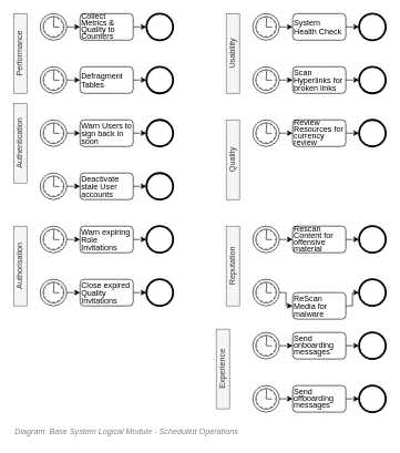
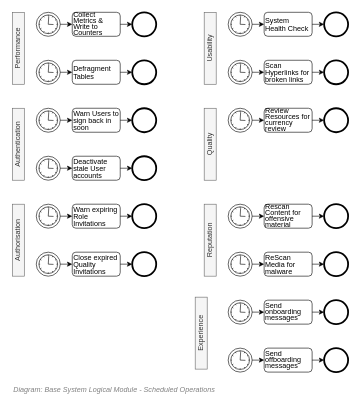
  <mxCell id="0" />
  <mxCell id="1" parent="0" />
  <mxCell id="2" style="edgeStyle=elbowEdgeStyle;rounded=0;orthogonalLoop=1;jettySize=auto;html=1;" parent="1" source="3" target="5" edge="1"><mxGeometry relative="1" as="geometry" /></mxCell>
  <mxCell id="3" value="" style="shape=mxgraph.bpmn.shape;html=1;verticalLabelPosition=bottom;labelBackgroundColor=#ffffff;verticalAlign=top;align=center;perimeter=ellipsePerimeter;outlineConnect=0;outline=standard;symbol=timer;rounded=0;strokeColor=#000000;strokeWidth=1;fillColor=none;" parent="1" vertex="1"><mxGeometry x="60" y="20" width="40" height="40" as="geometry" /></mxCell>
  <mxCell id="4" style="edgeStyle=elbowEdgeStyle;rounded=0;orthogonalLoop=1;jettySize=auto;html=1;entryX=0;entryY=0.5;entryDx=0;entryDy=0;" parent="1" target="6" edge="1"><mxGeometry relative="1" as="geometry"><mxPoint x="200" y="40" as="sourcePoint" /></mxGeometry></mxCell>
- <mxCell id="5" value="&lt;p style=&quot;line-height: 80%&quot;&gt;Collect Metrics &amp;amp; Quality to Counters&lt;/p&gt;" style="shape=ext;rounded=1;html=1;whiteSpace=wrap;strokeColor=#000000;strokeWidth=1;fillColor=none;align=left;" parent="1" vertex="1"><mxGeometry x="120" y="20" width="80" height="40" as="geometry" /></mxCell>
+ <mxCell id="5" value="&lt;p style=&quot;line-height: 80%&quot;&gt;Collect Metrics &amp;amp; Write to Counters&lt;/p&gt;" style="shape=ext;rounded=1;html=1;whiteSpace=wrap;strokeColor=#000000;strokeWidth=1;fillColor=none;align=left;" parent="1" vertex="1"><mxGeometry x="120" y="20" width="80" height="40" as="geometry" /></mxCell>
  <mxCell id="6" value="" style="shape=mxgraph.bpmn.shape;html=1;verticalLabelPosition=bottom;labelBackgroundColor=#ffffff;verticalAlign=top;align=center;perimeter=ellipsePerimeter;outlineConnect=0;outline=end;symbol=general;rounded=0;strokeColor=#000000;strokeWidth=1;fillColor=none;" parent="1" vertex="1"><mxGeometry x="220" y="20" width="40" height="40" as="geometry" /></mxCell>
  <mxCell id="7" style="edgeStyle=elbowEdgeStyle;rounded=0;orthogonalLoop=1;jettySize=auto;html=1;" parent="1" source="8" target="10" edge="1"><mxGeometry relative="1" as="geometry" /></mxCell>
  <mxCell id="8" value="" style="shape=mxgraph.bpmn.shape;html=1;verticalLabelPosition=bottom;labelBackgroundColor=#ffffff;verticalAlign=top;align=center;perimeter=ellipsePerimeter;outlineConnect=0;outline=standard;symbol=timer;rounded=0;strokeColor=#000000;strokeWidth=1;fillColor=none;" parent="1" vertex="1"><mxGeometry x="60" y="100" width="40" height="40" as="geometry" /></mxCell>
  <mxCell id="9" style="edgeStyle=elbowEdgeStyle;rounded=0;orthogonalLoop=1;jettySize=auto;html=1;entryX=0;entryY=0.5;entryDx=0;entryDy=0;" parent="1" target="11" edge="1"><mxGeometry relative="1" as="geometry"><mxPoint x="200" y="120" as="sourcePoint" /></mxGeometry></mxCell>
  <mxCell id="10" value="&lt;p style=&quot;line-height: 100%&quot;&gt;Defragment&amp;nbsp; Tables&lt;/p&gt;" style="shape=ext;rounded=1;html=1;whiteSpace=wrap;strokeColor=#000000;strokeWidth=1;fillColor=none;align=left;" parent="1" vertex="1"><mxGeometry x="120" y="100" width="80" height="40" as="geometry" /></mxCell>
  <mxCell id="11" value="" style="shape=mxgraph.bpmn.shape;html=1;verticalLabelPosition=bottom;labelBackgroundColor=#ffffff;verticalAlign=top;align=center;perimeter=ellipsePerimeter;outlineConnect=0;outline=end;symbol=general;rounded=0;strokeColor=#000000;strokeWidth=1;fillColor=none;" parent="1" vertex="1"><mxGeometry x="220" y="100" width="40" height="40" as="geometry" /></mxCell>
  <mxCell id="12" style="edgeStyle=elbowEdgeStyle;rounded=0;orthogonalLoop=1;jettySize=auto;html=1;" parent="1" source="13" target="15" edge="1"><mxGeometry relative="1" as="geometry" /></mxCell>
  <mxCell id="13" value="" style="shape=mxgraph.bpmn.shape;html=1;verticalLabelPosition=bottom;labelBackgroundColor=#ffffff;verticalAlign=top;align=center;perimeter=ellipsePerimeter;outlineConnect=0;outline=standard;symbol=timer;rounded=0;strokeColor=#000000;strokeWidth=1;fillColor=none;" parent="1" vertex="1"><mxGeometry x="60" y="180" width="40" height="40" as="geometry" /></mxCell>
  <mxCell id="14" style="edgeStyle=elbowEdgeStyle;rounded=0;orthogonalLoop=1;jettySize=auto;html=1;entryX=0;entryY=0.5;entryDx=0;entryDy=0;" parent="1" target="16" edge="1"><mxGeometry relative="1" as="geometry"><mxPoint x="200" y="200" as="sourcePoint" /></mxGeometry></mxCell>
  <mxCell id="15" value="&lt;p style=&quot;line-height: 100%&quot;&gt;Warn Users to sign back in soon&lt;/p&gt;" style="shape=ext;rounded=1;html=1;whiteSpace=wrap;strokeColor=#000000;strokeWidth=1;fillColor=none;align=left;" parent="1" vertex="1"><mxGeometry x="120" y="180" width="80" height="40" as="geometry" /></mxCell>
  <mxCell id="16" value="" style="shape=mxgraph.bpmn.shape;html=1;verticalLabelPosition=bottom;labelBackgroundColor=#ffffff;verticalAlign=top;align=center;perimeter=ellipsePerimeter;outlineConnect=0;outline=end;symbol=general;rounded=0;strokeColor=#000000;strokeWidth=1;fillColor=none;" parent="1" vertex="1"><mxGeometry x="220" y="180" width="40" height="40" as="geometry" /></mxCell>
  <mxCell id="17" style="edgeStyle=elbowEdgeStyle;rounded=0;orthogonalLoop=1;jettySize=auto;html=1;" parent="1" source="18" target="20" edge="1"><mxGeometry relative="1" as="geometry" /></mxCell>
  <mxCell id="18" value="" style="shape=mxgraph.bpmn.shape;html=1;verticalLabelPosition=bottom;labelBackgroundColor=#ffffff;verticalAlign=top;align=center;perimeter=ellipsePerimeter;outlineConnect=0;outline=standard;symbol=timer;rounded=0;strokeColor=#000000;strokeWidth=1;fillColor=none;" parent="1" vertex="1"><mxGeometry x="60" y="260" width="40" height="40" as="geometry" /></mxCell>
  <mxCell id="19" style="edgeStyle=elbowEdgeStyle;rounded=0;orthogonalLoop=1;jettySize=auto;html=1;entryX=0;entryY=0.5;entryDx=0;entryDy=0;" parent="1" target="21" edge="1"><mxGeometry relative="1" as="geometry"><mxPoint x="200" y="280" as="sourcePoint" /></mxGeometry></mxCell>
  <mxCell id="20" value="&lt;p style=&quot;line-height: 100%&quot;&gt;Deactivate stale User accounts&lt;/p&gt;" style="shape=ext;rounded=1;html=1;whiteSpace=wrap;strokeColor=#000000;strokeWidth=1;fillColor=none;align=left;" parent="1" vertex="1"><mxGeometry x="120" y="260" width="80" height="40" as="geometry" /></mxCell>
  <mxCell id="21" value="" style="shape=mxgraph.bpmn.shape;html=1;verticalLabelPosition=bottom;labelBackgroundColor=#ffffff;verticalAlign=top;align=center;perimeter=ellipsePerimeter;outlineConnect=0;outline=end;symbol=general;rounded=0;strokeColor=#000000;strokeWidth=1;fillColor=none;" parent="1" vertex="1"><mxGeometry x="220" y="260" width="40" height="40" as="geometry" /></mxCell>
  <mxCell id="22" style="edgeStyle=elbowEdgeStyle;rounded=0;orthogonalLoop=1;jettySize=auto;html=1;" parent="1" source="23" target="25" edge="1"><mxGeometry relative="1" as="geometry" /></mxCell>
  <mxCell id="23" value="" style="shape=mxgraph.bpmn.shape;html=1;verticalLabelPosition=bottom;labelBackgroundColor=#ffffff;verticalAlign=top;align=center;perimeter=ellipsePerimeter;outlineConnect=0;outline=standard;symbol=timer;rounded=0;strokeColor=#000000;strokeWidth=1;fillColor=none;" parent="1" vertex="1"><mxGeometry x="60" y="340" width="40" height="40" as="geometry" /></mxCell>
  <mxCell id="24" style="edgeStyle=elbowEdgeStyle;rounded=0;orthogonalLoop=1;jettySize=auto;html=1;entryX=0;entryY=0.5;entryDx=0;entryDy=0;" parent="1" target="26" edge="1"><mxGeometry relative="1" as="geometry"><mxPoint x="200" y="360" as="sourcePoint" /></mxGeometry></mxCell>
  <mxCell id="25" value="&lt;p style=&quot;line-height: 100%&quot;&gt;Warn expiring Role Invitations&lt;/p&gt;" style="shape=ext;rounded=1;html=1;whiteSpace=wrap;strokeColor=#000000;strokeWidth=1;fillColor=none;align=left;" parent="1" vertex="1"><mxGeometry x="120" y="340" width="80" height="40" as="geometry" /></mxCell>
  <mxCell id="26" value="" style="shape=mxgraph.bpmn.shape;html=1;verticalLabelPosition=bottom;labelBackgroundColor=#ffffff;verticalAlign=top;align=center;perimeter=ellipsePerimeter;outlineConnect=0;outline=end;symbol=general;rounded=0;strokeColor=#000000;strokeWidth=1;fillColor=none;" parent="1" vertex="1"><mxGeometry x="220" y="340" width="40" height="40" as="geometry" /></mxCell>
  <mxCell id="27" style="edgeStyle=elbowEdgeStyle;rounded=0;orthogonalLoop=1;jettySize=auto;html=1;" parent="1" source="28" target="30" edge="1"><mxGeometry relative="1" as="geometry" /></mxCell>
  <mxCell id="28" value="" style="shape=mxgraph.bpmn.shape;html=1;verticalLabelPosition=bottom;labelBackgroundColor=#ffffff;verticalAlign=top;align=center;perimeter=ellipsePerimeter;outlineConnect=0;outline=standard;symbol=timer;rounded=0;strokeColor=#000000;strokeWidth=1;fillColor=none;" parent="1" vertex="1"><mxGeometry x="60" y="420" width="40" height="40" as="geometry" /></mxCell>
  <mxCell id="29" style="edgeStyle=elbowEdgeStyle;rounded=0;orthogonalLoop=1;jettySize=auto;html=1;entryX=0;entryY=0.5;entryDx=0;entryDy=0;" parent="1" target="31" edge="1"><mxGeometry relative="1" as="geometry"><mxPoint x="200" y="440" as="sourcePoint" /></mxGeometry></mxCell>
  <mxCell id="30" value="&lt;p style=&quot;line-height: 100%&quot;&gt;Close expired Quality Invitations&lt;/p&gt;" style="shape=ext;rounded=1;html=1;whiteSpace=wrap;strokeColor=#000000;strokeWidth=1;fillColor=none;align=left;" parent="1" vertex="1"><mxGeometry x="120" y="420" width="80" height="40" as="geometry" /></mxCell>
  <mxCell id="31" value="" style="shape=mxgraph.bpmn.shape;html=1;verticalLabelPosition=bottom;labelBackgroundColor=#ffffff;verticalAlign=top;align=center;perimeter=ellipsePerimeter;outlineConnect=0;outline=end;symbol=general;rounded=0;strokeColor=#000000;strokeWidth=1;fillColor=none;" parent="1" vertex="1"><mxGeometry x="220" y="420" width="40" height="40" as="geometry" /></mxCell>
  <mxCell id="32" style="edgeStyle=elbowEdgeStyle;rounded=0;orthogonalLoop=1;jettySize=auto;html=1;" parent="1" source="33" target="35" edge="1"><mxGeometry relative="1" as="geometry" /></mxCell>
  <mxCell id="33" value="" style="shape=mxgraph.bpmn.shape;html=1;verticalLabelPosition=bottom;labelBackgroundColor=#ffffff;verticalAlign=top;align=center;perimeter=ellipsePerimeter;outlineConnect=0;outline=standard;symbol=timer;rounded=0;strokeColor=#000000;strokeWidth=1;fillColor=none;" parent="1" vertex="1"><mxGeometry x="380" y="20" width="40" height="40" as="geometry" /></mxCell>
  <mxCell id="34" style="edgeStyle=elbowEdgeStyle;rounded=0;orthogonalLoop=1;jettySize=auto;html=1;entryX=0;entryY=0.5;entryDx=0;entryDy=0;" parent="1" source="35" target="36" edge="1"><mxGeometry relative="1" as="geometry" /></mxCell>
  <mxCell id="35" value="&lt;p style=&quot;line-height: 100%&quot;&gt;System Health Check&lt;/p&gt;" style="shape=ext;rounded=1;html=1;whiteSpace=wrap;strokeColor=#000000;strokeWidth=1;fillColor=none;align=left;" parent="1" vertex="1"><mxGeometry x="440" y="20" width="80" height="40" as="geometry" /></mxCell>
  <mxCell id="36" value="" style="shape=mxgraph.bpmn.shape;html=1;verticalLabelPosition=bottom;labelBackgroundColor=#ffffff;verticalAlign=top;align=center;perimeter=ellipsePerimeter;outlineConnect=0;outline=end;symbol=general;rounded=0;strokeColor=#000000;strokeWidth=1;fillColor=none;" parent="1" vertex="1"><mxGeometry x="540" y="20" width="40" height="40" as="geometry" /></mxCell>
  <mxCell id="37" style="edgeStyle=elbowEdgeStyle;rounded=0;orthogonalLoop=1;jettySize=auto;html=1;" parent="1" source="38" target="40" edge="1"><mxGeometry relative="1" as="geometry" /></mxCell>
  <mxCell id="38" value="" style="shape=mxgraph.bpmn.shape;html=1;verticalLabelPosition=bottom;labelBackgroundColor=#ffffff;verticalAlign=top;align=center;perimeter=ellipsePerimeter;outlineConnect=0;outline=standard;symbol=timer;rounded=0;strokeColor=#000000;strokeWidth=1;fillColor=none;" parent="1" vertex="1"><mxGeometry x="380" y="180" width="40" height="40" as="geometry" /></mxCell>
  <mxCell id="39" style="edgeStyle=elbowEdgeStyle;rounded=0;orthogonalLoop=1;jettySize=auto;html=1;entryX=0;entryY=0.5;entryDx=0;entryDy=0;" parent="1" source="40" target="41" edge="1"><mxGeometry relative="1" as="geometry" /></mxCell>
  <mxCell id="40" value="&lt;p style=&quot;line-height: 80%&quot;&gt;Review Resources for currency review&lt;/p&gt;" style="shape=ext;rounded=1;html=1;whiteSpace=wrap;strokeColor=#000000;strokeWidth=1;fillColor=none;align=left;" parent="1" vertex="1"><mxGeometry x="440" y="180" width="80" height="40" as="geometry" /></mxCell>
  <mxCell id="41" value="" style="shape=mxgraph.bpmn.shape;html=1;verticalLabelPosition=bottom;labelBackgroundColor=#ffffff;verticalAlign=top;align=center;perimeter=ellipsePerimeter;outlineConnect=0;outline=end;symbol=general;rounded=0;strokeColor=#000000;strokeWidth=1;fillColor=none;" parent="1" vertex="1"><mxGeometry x="540" y="180" width="40" height="40" as="geometry" /></mxCell>
  <mxCell id="42" style="edgeStyle=elbowEdgeStyle;rounded=0;orthogonalLoop=1;jettySize=auto;html=1;" parent="1" source="43" target="45" edge="1"><mxGeometry relative="1" as="geometry" /></mxCell>
  <mxCell id="43" value="" style="shape=mxgraph.bpmn.shape;html=1;verticalLabelPosition=bottom;labelBackgroundColor=#ffffff;verticalAlign=top;align=center;perimeter=ellipsePerimeter;outlineConnect=0;outline=standard;symbol=timer;rounded=0;strokeColor=#000000;strokeWidth=1;fillColor=none;" parent="1" vertex="1"><mxGeometry x="380" y="420" width="40" height="40" as="geometry" /></mxCell>
  <mxCell id="44" style="edgeStyle=elbowEdgeStyle;rounded=0;orthogonalLoop=1;jettySize=auto;html=1;entryX=0;entryY=0.5;entryDx=0;entryDy=0;" parent="1" source="45" target="46" edge="1"><mxGeometry relative="1" as="geometry" /></mxCell>
- <mxCell id="45" value="&lt;p style=&quot;line-height: 100%&quot;&gt;ReScan Media for malware&amp;nbsp;&lt;/p&gt;" style="shape=ext;rounded=1;html=1;whiteSpace=wrap;strokeColor=#000000;strokeWidth=1;fillColor=none;align=left;" parent="1" vertex="1"><mxGeometry x="440" y="440" width="80" height="40" as="geometry" /></mxCell>
+ <mxCell id="45" value="&lt;p style=&quot;line-height: 100%&quot;&gt;ReScan Media for malware&amp;nbsp;&lt;/p&gt;" style="shape=ext;rounded=1;html=1;whiteSpace=wrap;strokeColor=#000000;strokeWidth=1;fillColor=none;align=left;" parent="1" vertex="1"><mxGeometry x="440" y="420" width="80" height="40" as="geometry" /></mxCell>
  <mxCell id="46" value="" style="shape=mxgraph.bpmn.shape;html=1;verticalLabelPosition=bottom;labelBackgroundColor=#ffffff;verticalAlign=top;align=center;perimeter=ellipsePerimeter;outlineConnect=0;outline=end;symbol=general;rounded=0;strokeColor=#000000;strokeWidth=1;fillColor=none;" parent="1" vertex="1"><mxGeometry x="540" y="420" width="40" height="40" as="geometry" /></mxCell>
- <mxCell id="47" value="Authentication" style="rounded=0;whiteSpace=wrap;html=1;strokeColor=#666666;strokeWidth=1;fillColor=#f5f5f5;align=center;horizontal=0;fontColor=#333333;" parent="1" vertex="1"><mxGeometry x="20" y="155" width="20" height="120" as="geometry" /></mxCell>
+ <mxCell id="47" value="Authentication" style="rounded=0;whiteSpace=wrap;html=1;strokeColor=#666666;strokeWidth=1;fillColor=#f5f5f5;align=center;horizontal=0;fontColor=#333333;" parent="1" vertex="1"><mxGeometry x="20" y="180" width="20" height="120" as="geometry" /></mxCell>
  <mxCell id="48" value="Authorisation" style="rounded=0;whiteSpace=wrap;html=1;strokeColor=#666666;strokeWidth=1;fillColor=#f5f5f5;align=center;horizontal=0;fontColor=#333333;" parent="1" vertex="1"><mxGeometry x="20" y="340" width="20" height="120" as="geometry" /></mxCell>
  <mxCell id="49" value="Performance" style="rounded=0;whiteSpace=wrap;html=1;strokeColor=#666666;strokeWidth=1;fillColor=#f5f5f5;align=center;horizontal=0;fontColor=#333333;" parent="1" vertex="1"><mxGeometry x="20" y="20" width="20" height="120" as="geometry" /></mxCell>
  <mxCell id="50" value="Usability" style="rounded=0;whiteSpace=wrap;html=1;strokeColor=#666666;strokeWidth=1;fillColor=#f5f5f5;align=center;horizontal=0;fontColor=#333333;" parent="1" vertex="1"><mxGeometry x="340" y="20" width="20" height="120" as="geometry" /></mxCell>
  <mxCell id="51" value="Quality" style="rounded=0;whiteSpace=wrap;html=1;strokeColor=#666666;strokeWidth=1;fillColor=#f5f5f5;align=center;horizontal=0;fontColor=#333333;" parent="1" vertex="1"><mxGeometry x="340" y="180" width="20" height="120" as="geometry" /></mxCell>
  <mxCell id="52" value="Reputation" style="rounded=0;whiteSpace=wrap;html=1;strokeColor=#666666;strokeWidth=1;fillColor=#f5f5f5;align=center;horizontal=0;fontColor=#333333;" parent="1" vertex="1"><mxGeometry x="340" y="340" width="20" height="120" as="geometry" /></mxCell>
  <mxCell id="53" style="edgeStyle=elbowEdgeStyle;rounded=0;orthogonalLoop=1;jettySize=auto;html=1;" parent="1" source="54" target="56" edge="1"><mxGeometry relative="1" as="geometry" /></mxCell>
  <mxCell id="54" value="" style="shape=mxgraph.bpmn.shape;html=1;verticalLabelPosition=bottom;labelBackgroundColor=#ffffff;verticalAlign=top;align=center;perimeter=ellipsePerimeter;outlineConnect=0;outline=standard;symbol=timer;rounded=0;strokeColor=#000000;strokeWidth=1;fillColor=none;" parent="1" vertex="1"><mxGeometry x="380" y="340" width="40" height="40" as="geometry" /></mxCell>
  <mxCell id="55" style="edgeStyle=elbowEdgeStyle;rounded=0;orthogonalLoop=1;jettySize=auto;html=1;entryX=0;entryY=0.5;entryDx=0;entryDy=0;" parent="1" source="56" target="57" edge="1"><mxGeometry relative="1" as="geometry" /></mxCell>
  <mxCell id="56" value="&lt;p style=&quot;line-height: 80%&quot;&gt;Rescan Content for offensive material&lt;/p&gt;" style="shape=ext;rounded=1;html=1;whiteSpace=wrap;strokeColor=#000000;strokeWidth=1;fillColor=none;align=left;" parent="1" vertex="1"><mxGeometry x="440" y="340" width="80" height="40" as="geometry" /></mxCell>
  <mxCell id="57" value="" style="shape=mxgraph.bpmn.shape;html=1;verticalLabelPosition=bottom;labelBackgroundColor=#ffffff;verticalAlign=top;align=center;perimeter=ellipsePerimeter;outlineConnect=0;outline=end;symbol=general;rounded=0;strokeColor=#000000;strokeWidth=1;fillColor=none;" parent="1" vertex="1"><mxGeometry x="540" y="340" width="40" height="40" as="geometry" /></mxCell>
  <mxCell id="58" value="&lt;font style=&quot;font-size: 12px&quot;&gt;Diagram: Base System Logical Module - Scheduled Operations&lt;/font&gt;" style="text;strokeColor=none;fillColor=none;html=1;fontSize=12;fontStyle=2;verticalAlign=middle;align=left;shadow=0;glass=0;comic=0;opacity=30;fontColor=#808080;" parent="1" vertex="1"><mxGeometry x="20" y="640" width="480" height="20" as="geometry" /></mxCell>
  <mxCell id="59" style="edgeStyle=elbowEdgeStyle;rounded=0;orthogonalLoop=1;jettySize=auto;html=1;" parent="1" source="60" target="62" edge="1"><mxGeometry relative="1" as="geometry" /></mxCell>
  <mxCell id="60" value="" style="shape=mxgraph.bpmn.shape;html=1;verticalLabelPosition=bottom;labelBackgroundColor=#ffffff;verticalAlign=top;align=center;perimeter=ellipsePerimeter;outlineConnect=0;outline=standard;symbol=timer;rounded=0;strokeColor=#000000;strokeWidth=1;fillColor=none;" parent="1" vertex="1"><mxGeometry x="380" y="100" width="40" height="40" as="geometry" /></mxCell>
  <mxCell id="61" style="edgeStyle=elbowEdgeStyle;rounded=0;orthogonalLoop=1;jettySize=auto;html=1;entryX=0;entryY=0.5;entryDx=0;entryDy=0;" parent="1" source="62" target="63" edge="1"><mxGeometry relative="1" as="geometry" /></mxCell>
  <mxCell id="62" value="&lt;p style=&quot;line-height: 100%&quot;&gt;Scan Hyperlinks for broken links&lt;/p&gt;" style="shape=ext;rounded=1;html=1;whiteSpace=wrap;strokeColor=#000000;strokeWidth=1;fillColor=none;align=left;" parent="1" vertex="1"><mxGeometry x="440" y="100" width="80" height="40" as="geometry" /></mxCell>
  <mxCell id="63" value="" style="shape=mxgraph.bpmn.shape;html=1;verticalLabelPosition=bottom;labelBackgroundColor=#ffffff;verticalAlign=top;align=center;perimeter=ellipsePerimeter;outlineConnect=0;outline=end;symbol=general;rounded=0;strokeColor=#000000;strokeWidth=1;fillColor=none;" parent="1" vertex="1"><mxGeometry x="540" y="100" width="40" height="40" as="geometry" /></mxCell>
  <mxCell id="64" style="edgeStyle=elbowEdgeStyle;rounded=0;orthogonalLoop=1;jettySize=auto;html=1;" parent="1" source="65" target="67" edge="1"><mxGeometry relative="1" as="geometry" /></mxCell>
  <mxCell id="65" value="" style="shape=mxgraph.bpmn.shape;html=1;verticalLabelPosition=bottom;labelBackgroundColor=#ffffff;verticalAlign=top;align=center;perimeter=ellipsePerimeter;outlineConnect=0;outline=standard;symbol=timer;rounded=0;strokeColor=#000000;strokeWidth=1;fillColor=none;" parent="1" vertex="1"><mxGeometry x="380" y="500" width="40" height="40" as="geometry" /></mxCell>
  <mxCell id="66" style="edgeStyle=elbowEdgeStyle;rounded=0;orthogonalLoop=1;jettySize=auto;html=1;entryX=0;entryY=0.5;entryDx=0;entryDy=0;" parent="1" source="67" target="68" edge="1"><mxGeometry relative="1" as="geometry" /></mxCell>
  <mxCell id="67" value="&lt;p style=&quot;line-height: 80%&quot;&gt;Send onboarding messages&lt;/p&gt;" style="shape=ext;rounded=1;html=1;whiteSpace=wrap;strokeColor=#000000;strokeWidth=1;fillColor=none;align=left;" parent="1" vertex="1"><mxGeometry x="440" y="500" width="80" height="40" as="geometry" /></mxCell>
  <mxCell id="68" value="" style="shape=mxgraph.bpmn.shape;html=1;verticalLabelPosition=bottom;labelBackgroundColor=#ffffff;verticalAlign=top;align=center;perimeter=ellipsePerimeter;outlineConnect=0;outline=end;symbol=general;rounded=0;strokeColor=#000000;strokeWidth=1;fillColor=none;" parent="1" vertex="1"><mxGeometry x="540" y="500" width="40" height="40" as="geometry" /></mxCell>
  <mxCell id="69" style="edgeStyle=elbowEdgeStyle;rounded=0;orthogonalLoop=1;jettySize=auto;html=1;" parent="1" source="70" target="72" edge="1"><mxGeometry relative="1" as="geometry" /></mxCell>
  <mxCell id="70" value="" style="shape=mxgraph.bpmn.shape;html=1;verticalLabelPosition=bottom;labelBackgroundColor=#ffffff;verticalAlign=top;align=center;perimeter=ellipsePerimeter;outlineConnect=0;outline=standard;symbol=timer;rounded=0;strokeColor=#000000;strokeWidth=1;fillColor=none;" parent="1" vertex="1"><mxGeometry x="380" y="580" width="40" height="40" as="geometry" /></mxCell>
  <mxCell id="71" style="edgeStyle=elbowEdgeStyle;rounded=0;orthogonalLoop=1;jettySize=auto;html=1;entryX=0;entryY=0.5;entryDx=0;entryDy=0;" parent="1" source="72" target="73" edge="1"><mxGeometry relative="1" as="geometry" /></mxCell>
  <mxCell id="72" value="&lt;p style=&quot;line-height: 80%&quot;&gt;Send offboarding messages&lt;/p&gt;" style="shape=ext;rounded=1;html=1;whiteSpace=wrap;strokeColor=#000000;strokeWidth=1;fillColor=none;align=left;" parent="1" vertex="1"><mxGeometry x="440" y="580" width="80" height="40" as="geometry" /></mxCell>
  <mxCell id="73" value="" style="shape=mxgraph.bpmn.shape;html=1;verticalLabelPosition=bottom;labelBackgroundColor=#ffffff;verticalAlign=top;align=center;perimeter=ellipsePerimeter;outlineConnect=0;outline=end;symbol=general;rounded=0;strokeColor=#000000;strokeWidth=1;fillColor=none;" parent="1" vertex="1"><mxGeometry x="540" y="580" width="40" height="40" as="geometry" /></mxCell>
  <mxCell id="74" value="Experience" style="rounded=0;whiteSpace=wrap;html=1;strokeColor=#666666;strokeWidth=1;fillColor=#f5f5f5;align=center;horizontal=0;fontColor=#333333;" parent="1" vertex="1"><mxGeometry x="325" y="495" width="20" height="120" as="geometry" /></mxCell>
